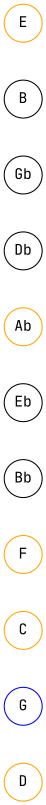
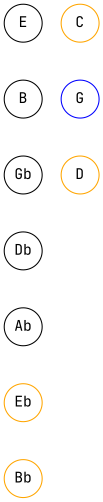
  graph {
    fontname="JetBrains Mono"
    mindist=.1
    node [fontname="JetBrains Mono" margin=0 shape=circle]
    edge [fontname="JetBrains Mono" style=invis]
-   E [color=orange]
+   E
    B
    Gb
    Db
-   Ab [color=orange]
-   Eb [color=black]
-   Bb
-   F [color=orange]
+   Ab
+   Eb [color=orange]
+   Bb [color=orange]
    C [color=orange]
    G [color=blue]
    D [color=orange]
    subgraph sub_1 {
      E
      B
      Gb
      Db
      Ab
      Eb
      Bb
-     F
      C
      G
      D
    }
    E -- B
    B -- Gb
    Gb -- Db
    Db -- Ab
    Ab -- Eb
    Eb -- Bb
-   Bb -- F
-   F -- C
    C -- G
    G -- D
  }
